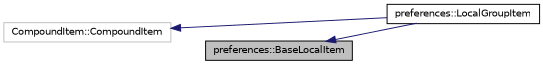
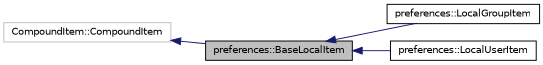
  digraph {
    fontname="DejaVu Sans"
    rankdir=LR
    node [color=black fillcolor=white fontname="DejaVu Sans" fontsize=10 shape=record style=filled]
    edge [color=midnightblue dir=back fontname="DejaVu Sans" fontsize=10 labelfontname=Helvetica labelfontsize=10 style=solid]
    n1 [fillcolor=grey75 fontcolor=black height=0.2 label="preferences::BaseLocalItem" width=0.4]
    n2 [height=0.2 label="preferences::LocalGroupItem" width=0.4]
+   n3 [height=0.2 label="preferences::LocalUserItem" width=0.4]
    n4 [color=grey75 height=0.2 label="CompoundItem::CompoundItem" width=0.4]
    n1 -> n2
-   n4 -> n2
+   n1 -> n3
+   n4 -> n1
  }
